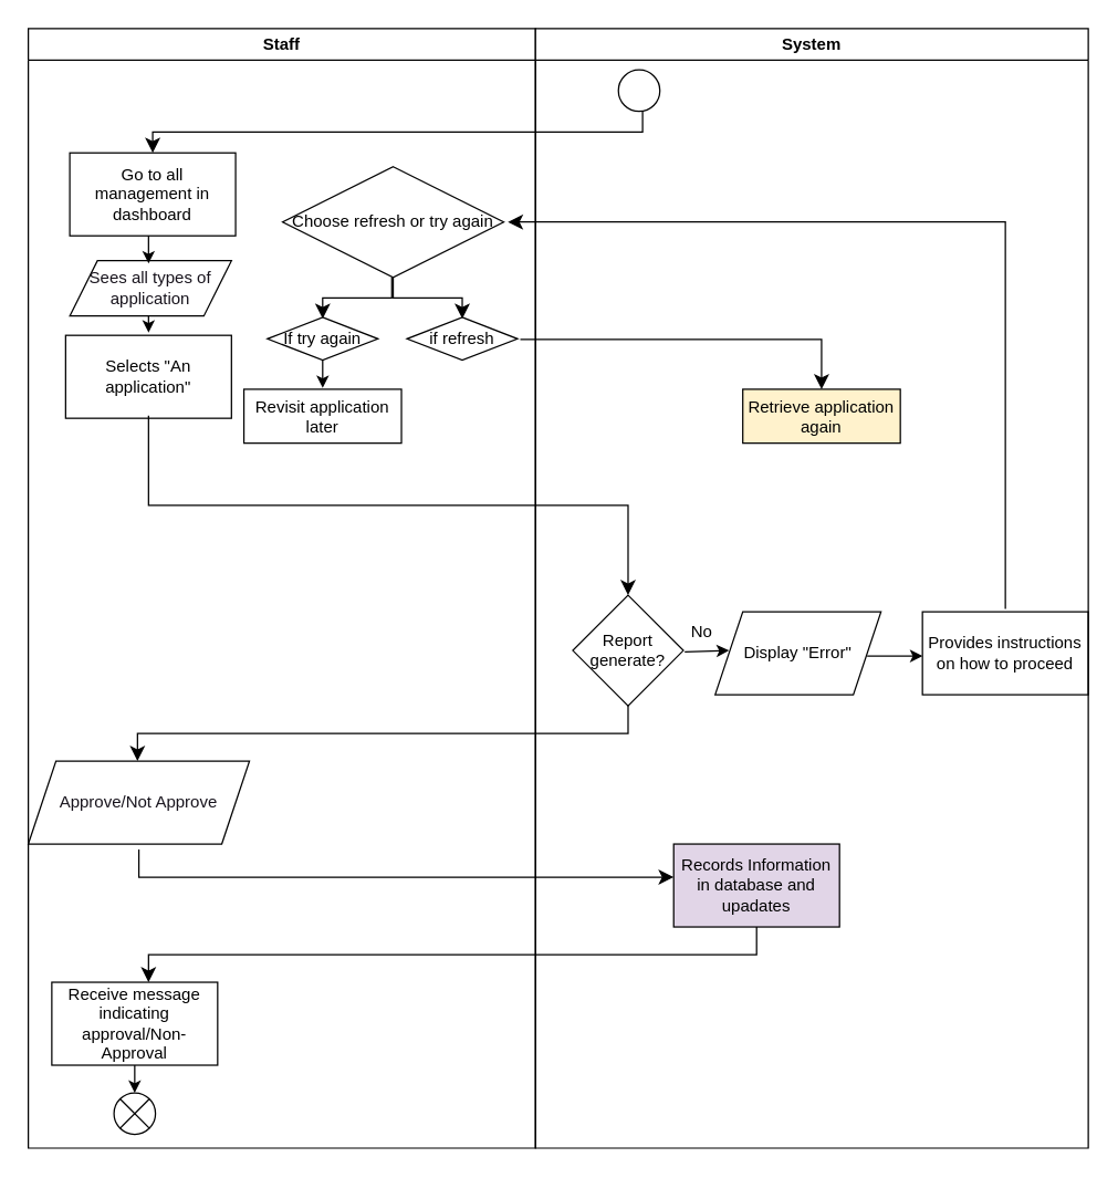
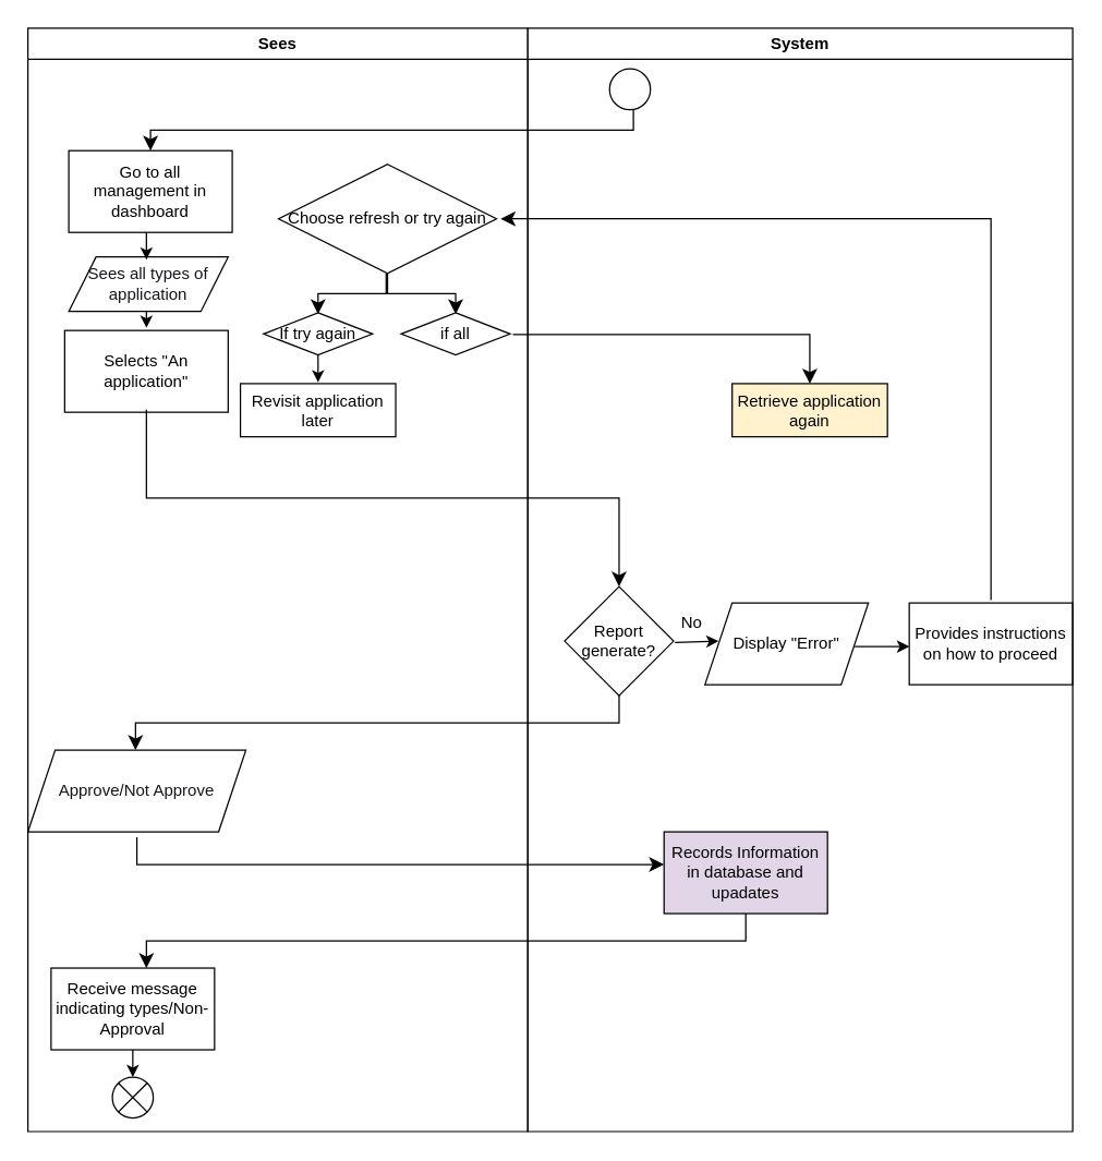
  <mxCell id="0" />
  <mxCell id="1" parent="0" />
  <mxCell id="2" value="" style="edgeStyle=elbowEdgeStyle;elbow=vertical;endArrow=classic;html=1;curved=0;rounded=0;endSize=8;startSize=8;" parent="1" edge="1"><mxGeometry width="50" height="50" relative="1" as="geometry"><mxPoint x="464.5" y="80" as="sourcePoint" /><mxPoint x="110" y="110" as="targetPoint" /></mxGeometry></mxCell>
  <mxCell id="3" value="Go to all management in dashboard" style="rounded=0;whiteSpace=wrap;html=1;" parent="1" vertex="1"><mxGeometry x="50" y="110" width="120" height="60" as="geometry" /></mxCell>
  <mxCell id="4" value="" style="endArrow=classic;html=1;" parent="1" edge="1"><mxGeometry width="50" height="50" relative="1" as="geometry"><mxPoint x="107" y="220" as="sourcePoint" /><mxPoint x="107" y="240" as="targetPoint" /></mxGeometry></mxCell>
  <mxCell id="5" value="Selects &quot;An application&quot;" style="rounded=0;whiteSpace=wrap;html=1;" parent="1" vertex="1"><mxGeometry x="47" y="242" width="120" height="60" as="geometry" /></mxCell>
  <mxCell id="6" value="" style="edgeStyle=elbowEdgeStyle;elbow=vertical;endArrow=classic;html=1;curved=0;rounded=0;endSize=8;startSize=8;entryX=0.5;entryY=0;entryDx=0;entryDy=0;" parent="1" target="7" edge="1"><mxGeometry width="50" height="50" relative="1" as="geometry"><mxPoint x="107" y="300" as="sourcePoint" /><mxPoint x="457" y="340" as="targetPoint" /></mxGeometry></mxCell>
  <mxCell id="7" value="Report generate?" style="rhombus;whiteSpace=wrap;html=1;" parent="1" vertex="1"><mxGeometry x="414" y="430" width="80" height="80" as="geometry" /></mxCell>
  <mxCell id="8" value="" style="edgeStyle=elbowEdgeStyle;elbow=vertical;endArrow=classic;html=1;curved=0;rounded=0;endSize=8;startSize=8;" parent="1" edge="1"><mxGeometry width="50" height="50" relative="1" as="geometry"><mxPoint x="454" y="510" as="sourcePoint" /><mxPoint x="99" y="550" as="targetPoint" /></mxGeometry></mxCell>
- <mxCell id="9" value="Receive message indicating approval/Non-Approval" style="rounded=0;whiteSpace=wrap;html=1;" parent="1" vertex="1"><mxGeometry x="37" y="710" width="120" height="60" as="geometry" /></mxCell>
+ <mxCell id="9" value="Receive message indicating types/Non-Approval" style="rounded=0;whiteSpace=wrap;html=1;" parent="1" vertex="1"><mxGeometry x="37" y="710" width="120" height="60" as="geometry" /></mxCell>
  <mxCell id="10" value="" style="endArrow=classic;html=1;" parent="1" edge="1"><mxGeometry width="50" height="50" relative="1" as="geometry"><mxPoint x="97" y="770" as="sourcePoint" /><mxPoint x="97" y="790" as="targetPoint" /></mxGeometry></mxCell>
  <mxCell id="11" value="" style="endArrow=classic;html=1;" parent="1" edge="1"><mxGeometry width="50" height="50" relative="1" as="geometry"><mxPoint x="495" y="471" as="sourcePoint" /><mxPoint x="527" y="470" as="targetPoint" /></mxGeometry></mxCell>
  <mxCell id="12" value="No" style="text;html=1;align=center;verticalAlign=middle;resizable=0;points=[];autosize=1;strokeColor=none;fillColor=none;" parent="1" vertex="1"><mxGeometry x="487" y="442" width="40" height="30" as="geometry" /></mxCell>
  <mxCell id="13" value="Display &quot;Error&quot;" style="shape=parallelogram;perimeter=parallelogramPerimeter;whiteSpace=wrap;html=1;fixedSize=1;" parent="1" vertex="1"><mxGeometry x="517" y="442" width="120" height="60" as="geometry" /></mxCell>
  <mxCell id="14" value="" style="endArrow=classic;html=1;" parent="1" edge="1"><mxGeometry width="50" height="50" relative="1" as="geometry"><mxPoint x="627" y="474" as="sourcePoint" /><mxPoint x="667" y="474" as="targetPoint" /></mxGeometry></mxCell>
  <mxCell id="15" value="Provides instructions on how to proceed" style="rounded=0;whiteSpace=wrap;html=1;" parent="1" vertex="1"><mxGeometry x="667" y="442" width="120" height="60" as="geometry" /></mxCell>
  <mxCell id="16" value="" style="edgeStyle=elbowEdgeStyle;elbow=vertical;endArrow=classic;html=1;curved=0;rounded=0;endSize=8;startSize=8;" parent="1" edge="1"><mxGeometry width="50" height="50" relative="1" as="geometry"><mxPoint x="727" y="440" as="sourcePoint" /><mxPoint x="367" y="160" as="targetPoint" /><Array as="points"><mxPoint x="537" y="160" /></Array></mxGeometry></mxCell>
  <mxCell id="17" value="Choose refresh or try again" style="rhombus;whiteSpace=wrap;html=1;fontFamily=Helvetica;fontSize=12;fontColor=default;align=center;strokeColor=default;fillColor=default;" parent="1" vertex="1"><mxGeometry x="204" y="120" width="160" height="80" as="geometry" /></mxCell>
  <mxCell id="18" value="" style="edgeStyle=elbowEdgeStyle;elbow=vertical;endArrow=classic;html=1;curved=0;rounded=0;endSize=8;startSize=8;" parent="1" edge="1"><mxGeometry width="50" height="50" relative="1" as="geometry"><mxPoint x="283" y="200" as="sourcePoint" /><mxPoint x="233" y="230" as="targetPoint" /></mxGeometry></mxCell>
  <mxCell id="19" value="" style="edgeStyle=elbowEdgeStyle;elbow=vertical;endArrow=classic;html=1;curved=0;rounded=0;endSize=8;startSize=8;" parent="1" edge="1"><mxGeometry width="50" height="50" relative="1" as="geometry"><mxPoint x="284" y="200" as="sourcePoint" /><mxPoint x="334" y="230" as="targetPoint" /></mxGeometry></mxCell>
  <mxCell id="20" value="If try again" style="rhombus;whiteSpace=wrap;html=1;" parent="1" vertex="1"><mxGeometry x="193" y="229" width="80" height="31" as="geometry" /></mxCell>
- <mxCell id="21" value="if refresh" style="rhombus;whiteSpace=wrap;html=1;" parent="1" vertex="1"><mxGeometry x="294" y="229" width="80" height="31" as="geometry" /></mxCell>
+ <mxCell id="21" value="if all" style="rhombus;whiteSpace=wrap;html=1;" parent="1" vertex="1"><mxGeometry x="294" y="229" width="80" height="31" as="geometry" /></mxCell>
  <mxCell id="22" value="" style="endArrow=classic;html=1;" parent="1" edge="1"><mxGeometry width="50" height="50" relative="1" as="geometry"><mxPoint x="233" y="260" as="sourcePoint" /><mxPoint x="233" y="280" as="targetPoint" /></mxGeometry></mxCell>
  <mxCell id="23" value="Revisit application later" style="rounded=0;whiteSpace=wrap;html=1;" parent="1" vertex="1"><mxGeometry x="176" y="281" width="114" height="39" as="geometry" /></mxCell>
  <mxCell id="24" value="Retrieve application again" style="rounded=0;whiteSpace=wrap;html=1;fillColor=#fff2cc;" parent="1" vertex="1"><mxGeometry x="537" y="281" width="114" height="39" as="geometry" /></mxCell>
  <mxCell id="25" value="" style="ellipse;" parent="1" vertex="1"><mxGeometry x="447" y="50" width="30" height="30" as="geometry" /></mxCell>
  <mxCell id="26" value="" style="shape=sumEllipse;perimeter=ellipsePerimeter;whiteSpace=wrap;html=1;backgroundOutline=1;" parent="1" vertex="1"><mxGeometry x="82" y="790" width="30" height="30" as="geometry" /></mxCell>
  <mxCell id="27" value="&lt;font color=&quot;#18141d&quot;&gt;Approve/Not Approve&lt;/font&gt;" style="shape=parallelogram;perimeter=parallelogramPerimeter;whiteSpace=wrap;html=1;fixedSize=1;fontFamily=Helvetica;fontSize=12;fontColor=rgb(240, 240, 240);align=center;strokeColor=#000000;fillColor=#FFFFFF;" parent="1" vertex="1"><mxGeometry x="20" y="550" width="160" height="60" as="geometry" /></mxCell>
  <mxCell id="28" value="&lt;font color=&quot;#18141d&quot;&gt;Sees all types of application&lt;/font&gt;" style="shape=parallelogram;perimeter=parallelogramPerimeter;whiteSpace=wrap;html=1;fixedSize=1;fontFamily=Helvetica;fontSize=12;fontColor=rgb(240, 240, 240);align=center;strokeColor=#000000;fillColor=#FFFFFF;" parent="1" vertex="1"><mxGeometry x="50" y="188" width="117" height="40" as="geometry" /></mxCell>
  <mxCell id="29" value="" style="endArrow=classic;html=1;" parent="1" edge="1"><mxGeometry width="50" height="50" relative="1" as="geometry"><mxPoint x="107" y="170" as="sourcePoint" /><mxPoint x="107" y="190" as="targetPoint" /></mxGeometry></mxCell>
  <mxCell id="30" value="" style="edgeStyle=elbowEdgeStyle;elbow=vertical;endArrow=classic;html=1;curved=0;rounded=0;endSize=8;startSize=8;" parent="1" edge="1"><mxGeometry width="50" height="50" relative="1" as="geometry"><mxPoint x="100" y="614" as="sourcePoint" /><mxPoint x="487" y="634" as="targetPoint" /><Array as="points"><mxPoint x="317" y="634" /></Array></mxGeometry></mxCell>
  <mxCell id="31" value="Records Information in database and upadates" style="rounded=0;whiteSpace=wrap;html=1;fillColor=#e1d5e7;" parent="1" vertex="1"><mxGeometry x="487" y="610" width="120" height="60" as="geometry" /></mxCell>
  <mxCell id="32" value="" style="edgeStyle=elbowEdgeStyle;elbow=vertical;endArrow=classic;html=1;curved=0;rounded=0;endSize=8;startSize=8;exitX=0.5;exitY=1;exitDx=0;exitDy=0;" parent="1" source="31" edge="1"><mxGeometry width="50" height="50" relative="1" as="geometry"><mxPoint x="462" y="670" as="sourcePoint" /><mxPoint x="107" y="710" as="targetPoint" /></mxGeometry></mxCell>
  <mxCell id="33" value="" style="edgeStyle=elbowEdgeStyle;elbow=vertical;endArrow=classic;html=1;curved=0;rounded=0;endSize=8;startSize=8;entryX=0.5;entryY=0;entryDx=0;entryDy=0;" parent="1" target="24" edge="1"><mxGeometry width="50" height="50" relative="1" as="geometry"><mxPoint x="376" y="245" as="sourcePoint" /><mxPoint x="426" y="195" as="targetPoint" /><Array as="points"><mxPoint x="487" y="245" /></Array></mxGeometry></mxCell>
- <mxCell id="34" value="Staff" style="swimlane;whiteSpace=wrap;html=1;" parent="1" vertex="1"><mxGeometry x="20" y="20" width="367" height="810" as="geometry" /></mxCell>
+ <mxCell id="34" value="Sees" style="swimlane;whiteSpace=wrap;html=1;" parent="1" vertex="1"><mxGeometry x="20" y="20" width="367" height="810" as="geometry" /></mxCell>
  <mxCell id="35" value="System" style="swimlane;whiteSpace=wrap;html=1;" parent="1" vertex="1"><mxGeometry x="387" y="20" width="400" height="810" as="geometry" /></mxCell>
